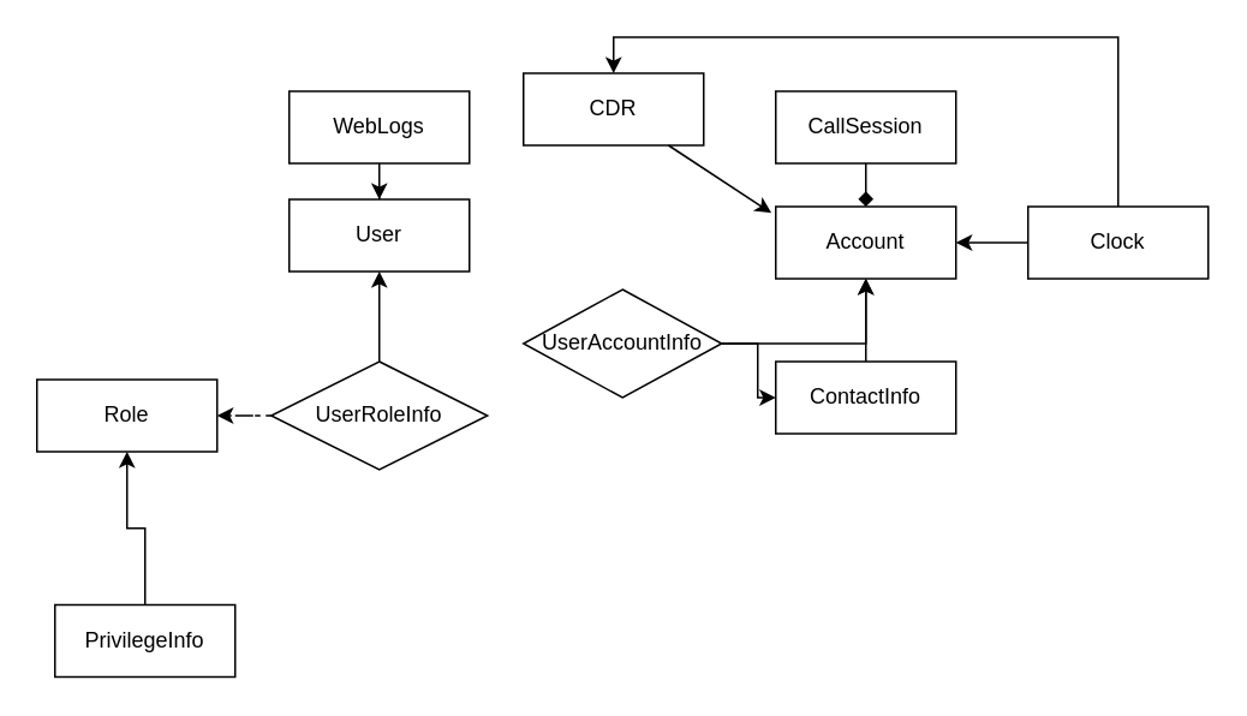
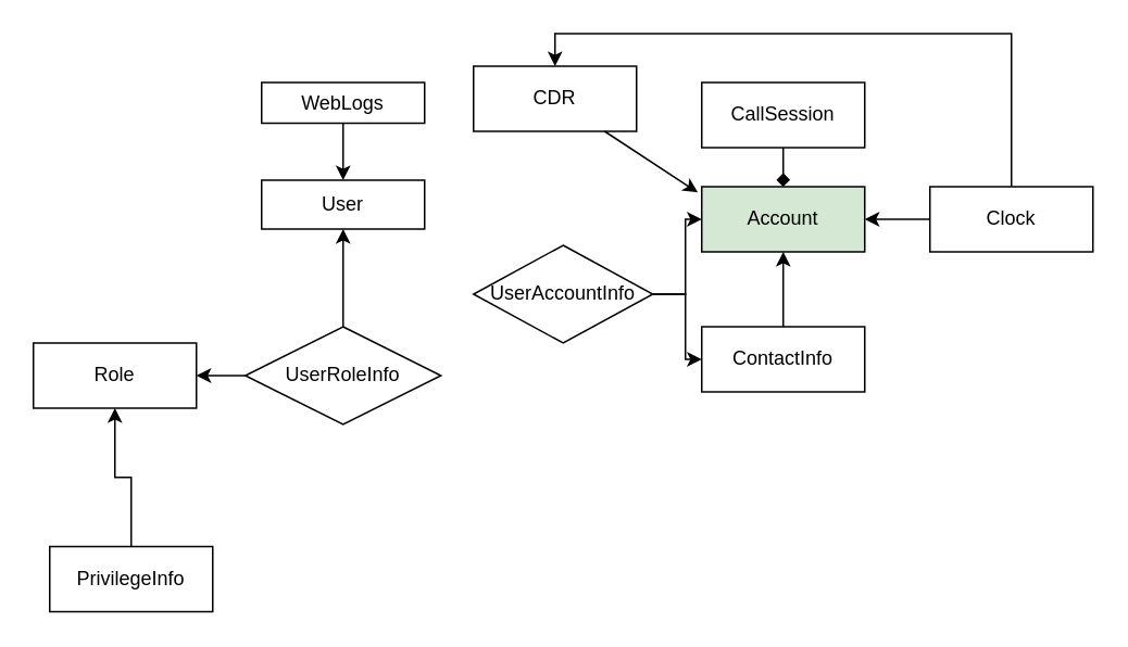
  <mxCell id="0" />
  <mxCell id="1" parent="0" />
- <mxCell id="2" value="User" style="whiteSpace=wrap;html=1;align=center;" vertex="1" parent="1"><mxGeometry x="160" y="110" width="100" height="40" as="geometry" /></mxCell>
+ <mxCell id="2" value="User" style="whiteSpace=wrap;html=1;align=center;" vertex="1" parent="1"><mxGeometry x="160" y="110" width="100" height="30" as="geometry" /></mxCell>
  <mxCell id="3" value="Role" style="whiteSpace=wrap;html=1;align=center;" vertex="1" parent="1"><mxGeometry x="20" y="210" width="100" height="40" as="geometry" /></mxCell>
- <mxCell id="4" value="" style="edgeStyle=orthogonalEdgeStyle;rounded=0;orthogonalLoop=1;jettySize=auto;html=1;dashed=1;" edge="1" parent="1" source="6" target="3"><mxGeometry relative="1" as="geometry" /></mxCell>
+ <mxCell id="4" value="" style="edgeStyle=orthogonalEdgeStyle;rounded=0;orthogonalLoop=1;jettySize=auto;html=1;" edge="1" parent="1" source="6" target="3"><mxGeometry relative="1" as="geometry" /></mxCell>
  <mxCell id="5" value="" style="edgeStyle=orthogonalEdgeStyle;rounded=0;orthogonalLoop=1;jettySize=auto;html=1;" edge="1" parent="1" source="6" target="2"><mxGeometry relative="1" as="geometry" /></mxCell>
  <mxCell id="6" value="UserRoleInfo" style="shape=rhombus;perimeter=rhombusPerimeter;whiteSpace=wrap;html=1;align=center;" vertex="1" parent="1"><mxGeometry x="150" y="200" width="120" height="60" as="geometry" /></mxCell>
- <mxCell id="7" value="Account" style="whiteSpace=wrap;html=1;align=center;" vertex="1" parent="1"><mxGeometry x="430" y="114" width="100" height="40" as="geometry" /></mxCell>
+ <mxCell id="7" value="Account" style="whiteSpace=wrap;html=1;align=center;fillColor=#d5e8d4;" vertex="1" parent="1"><mxGeometry x="430" y="114" width="100" height="40" as="geometry" /></mxCell>
  <mxCell id="8" value="" style="edgeStyle=orthogonalEdgeStyle;rounded=0;orthogonalLoop=1;jettySize=auto;html=1;" edge="1" parent="1" source="9" target="7"><mxGeometry relative="1" as="geometry" /></mxCell>
- <mxCell id="9" value="UserAccountInfo" style="shape=rhombus;perimeter=rhombusPerimeter;whiteSpace=wrap;html=1;align=center;" vertex="1" parent="1"><mxGeometry x="290" y="160" width="110" height="60" as="geometry" /></mxCell>
+ <mxCell id="9" value="UserAccountInfo" style="shape=rhombus;perimeter=rhombusPerimeter;whiteSpace=wrap;html=1;align=center;" vertex="1" parent="1"><mxGeometry x="290" y="150" width="110" height="60" as="geometry" /></mxCell>
  <mxCell id="10" style="edgeStyle=orthogonalEdgeStyle;rounded=0;orthogonalLoop=1;jettySize=auto;html=1;" edge="1" parent="1" source="9" target="16"><mxGeometry relative="1" as="geometry" /></mxCell>
  <mxCell id="11" value="" style="edgeStyle=orthogonalEdgeStyle;rounded=0;orthogonalLoop=1;jettySize=auto;html=1;endArrow=diamond;" edge="1" parent="1" source="12" target="7"><mxGeometry relative="1" as="geometry" /></mxCell>
  <mxCell id="12" value="CallSession" style="whiteSpace=wrap;html=1;align=center;" vertex="1" parent="1"><mxGeometry x="430" y="50" width="100" height="40" as="geometry" /></mxCell>
  <mxCell id="13" value="" style="edgeStyle=orthogonalEdgeStyle;rounded=0;orthogonalLoop=1;jettySize=auto;html=1;" edge="1" parent="1" source="14" target="3"><mxGeometry relative="1" as="geometry" /></mxCell>
  <mxCell id="14" value="PrivilegeInfo" style="whiteSpace=wrap;html=1;align=center;" vertex="1" parent="1"><mxGeometry x="30" y="335" width="100" height="40" as="geometry" /></mxCell>
  <mxCell id="15" style="edgeStyle=orthogonalEdgeStyle;rounded=0;orthogonalLoop=1;jettySize=auto;html=1;" edge="1" parent="1" source="16" target="7"><mxGeometry relative="1" as="geometry" /></mxCell>
  <mxCell id="16" value="ContactInfo" style="whiteSpace=wrap;html=1;align=center;" vertex="1" parent="1"><mxGeometry x="430" y="200" width="100" height="40" as="geometry" /></mxCell>
  <mxCell id="17" value="" style="edgeStyle=orthogonalEdgeStyle;rounded=0;orthogonalLoop=1;jettySize=auto;html=1;" edge="1" parent="1" source="18" target="2"><mxGeometry relative="1" as="geometry" /></mxCell>
- <mxCell id="18" value="WebLogs" style="whiteSpace=wrap;html=1;align=center;" vertex="1" parent="1"><mxGeometry x="160" y="50" width="100" height="40" as="geometry" /></mxCell>
+ <mxCell id="18" value="WebLogs" style="whiteSpace=wrap;html=1;align=center;" vertex="1" parent="1"><mxGeometry x="160" y="50" width="100" height="25" as="geometry" /></mxCell>
  <mxCell id="19" value="CDR" style="whiteSpace=wrap;html=1;align=center;" vertex="1" parent="1"><mxGeometry x="290" y="40" width="100" height="40" as="geometry" /></mxCell>
  <mxCell id="20" style="rounded=0;orthogonalLoop=1;jettySize=auto;html=1;entryX=-0.024;entryY=0.088;entryDx=0;entryDy=0;entryPerimeter=0;" edge="1" parent="1" source="19" target="7"><mxGeometry relative="1" as="geometry" /></mxCell>
  <mxCell id="21" value="" style="edgeStyle=orthogonalEdgeStyle;rounded=0;orthogonalLoop=1;jettySize=auto;html=1;" edge="1" parent="1" source="23" target="7"><mxGeometry relative="1" as="geometry" /></mxCell>
  <mxCell id="22" style="edgeStyle=orthogonalEdgeStyle;rounded=0;orthogonalLoop=1;jettySize=auto;html=1;entryX=0.5;entryY=0;entryDx=0;entryDy=0;" edge="1" parent="1" source="23" target="19"><mxGeometry relative="1" as="geometry"><Array as="points"><mxPoint x="620" y="20" /><mxPoint x="340" y="20" /></Array></mxGeometry></mxCell>
  <mxCell id="23" value="Clock" style="whiteSpace=wrap;html=1;align=center;" vertex="1" parent="1"><mxGeometry x="570" y="114" width="100" height="40" as="geometry" /></mxCell>
